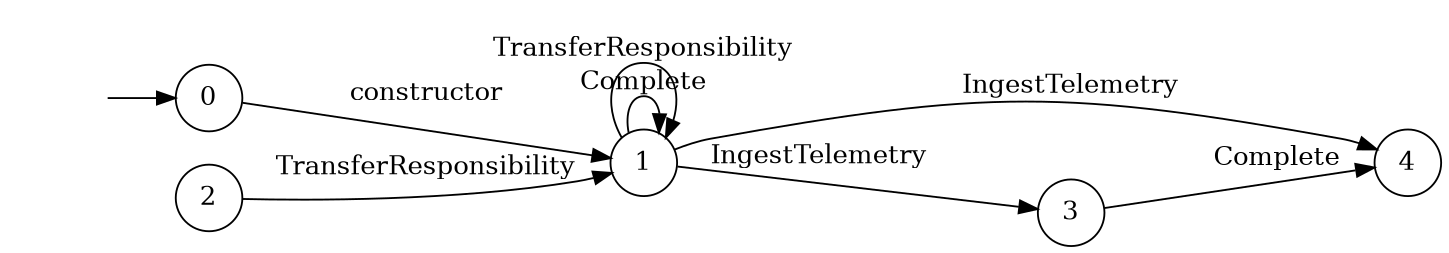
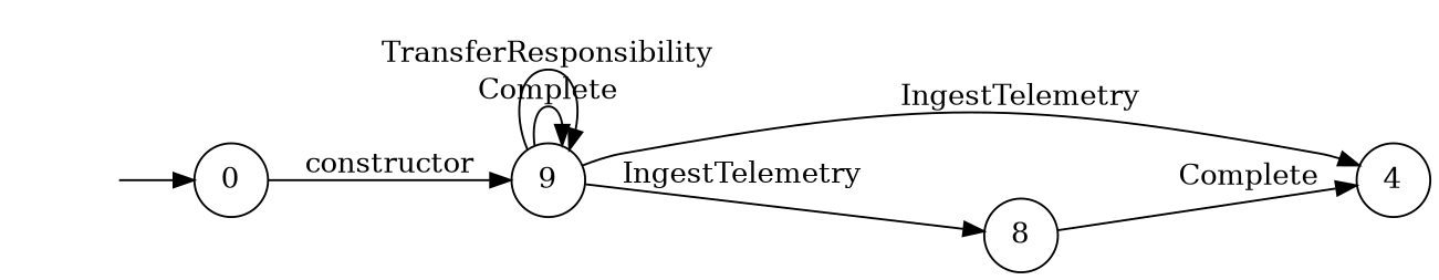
  digraph {
    rankdir=LR
    node [shape=circle]
    "" [shape=plaintext]
    n2 [label=0]
-   n3 [label=1]
-   n4 [label=2]
+   n3 [label=9]
    n5 [label=4]
-   n6 [label=3]
+   n6 [label=8]
    "" -> n2
    n2 -> n3 [label=constructor]
    n3 -> n3 [label=Complete]
    n3 -> n3 [label=TransferResponsibility]
    n3 -> n5 [label=IngestTelemetry]
    n3 -> n6 [label=IngestTelemetry]
-   n4 -> n3 [label=TransferResponsibility]
    n6 -> n5 [label=Complete]
  }
